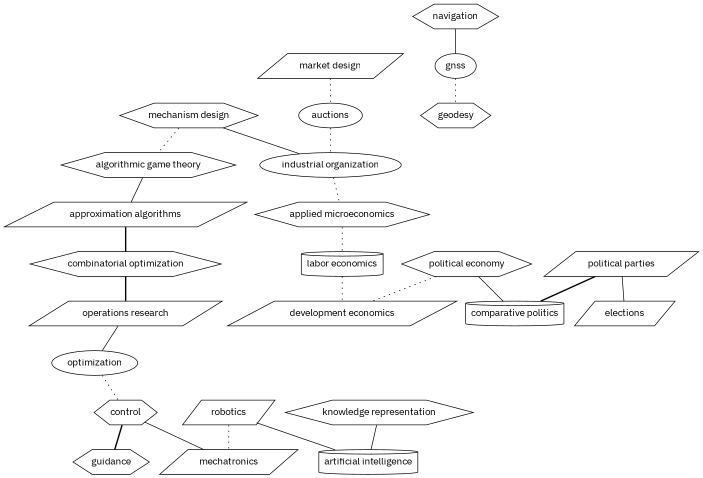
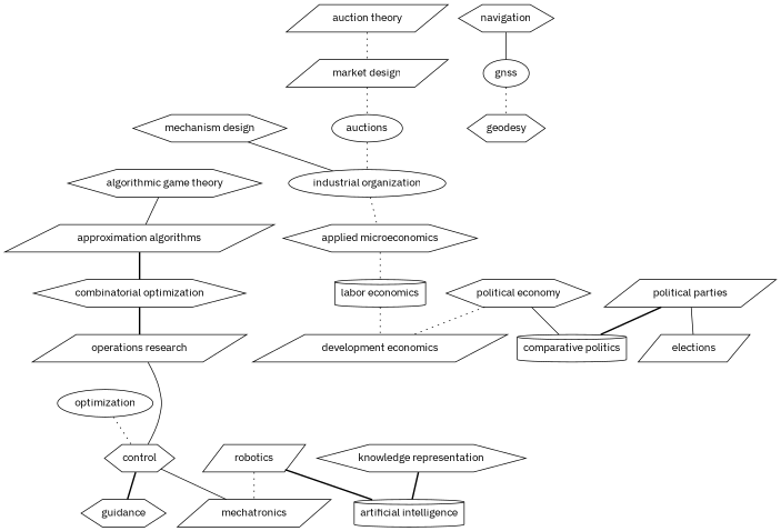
  strict graph {
    fontname="IBM Plex Sans"
    node [fontname="IBM Plex Sans" level=1 shape=hexagon weight=0]
    edge [fontname="IBM Plex Sans" level=1 style=dotted]
    n1 [label="mechanism design"]
    n2 [label="algorithmic game theory"]
    n3 [label="industrial organization" shape=ellipse]
    n4 [label="approximation algorithms" shape=parallelogram]
+   n5 [label="auction theory" shape=parallelogram]
    n6 [label="market design" shape=parallelogram]
    n7 [label="combinatorial optimization"]
    n8 [label=auctions shape=ellipse]
    n9 [label="operations research" shape=parallelogram]
    n10 [label=optimization shape=ellipse]
    n11 [label=navigation]
    n12 [label=gnss shape=ellipse]
    n13 [label=geodesy]
    n14 [label=guidance]
    n15 [label="applied microeconomics"]
    n16 [label=robotics shape=parallelogram]
    n17 [label="artificial intelligence" shape=cylinder]
    n18 [label=mechatronics shape=parallelogram]
    n19 [label=control]
    n20 [label="labor economics" shape=cylinder]
    n21 [label="knowledge representation"]
    n22 [label="development economics" shape=parallelogram]
    n23 [label="political economy"]
    n24 [label="comparative politics" shape=cylinder]
    n25 [label="political parties" shape=parallelogram]
    n26 [label=elections shape=parallelogram]
-   n1 -- n2
    n1 -- n3 [style=solid]
    n2 -- n4 [style=solid]
    n3 -- n15
    n4 -- n7 [style=bold]
+   n5 -- n6
    n6 -- n8
    n7 -- n9 [style=bold]
    n8 -- n3
-   n9 -- n10 [style=solid]
+   n9 -- n19 [style=solid]
    n10 -- n19
    n11 -- n12 [style=solid]
    n12 -- n13
    n15 -- n20
-   n16 -- n17 [style=solid]
+   n16 -- n17 [style=bold]
    n16 -- n18
    n19 -- n14 [style=bold]
    n19 -- n18 [style=solid]
    n20 -- n22
-   n21 -- n17 [style=solid]
+   n21 -- n17 [style=bold]
    n23 -- n22
    n23 -- n24 [style=solid]
    n25 -- n24 [style=bold]
    n25 -- n26 [style=solid]
  }
